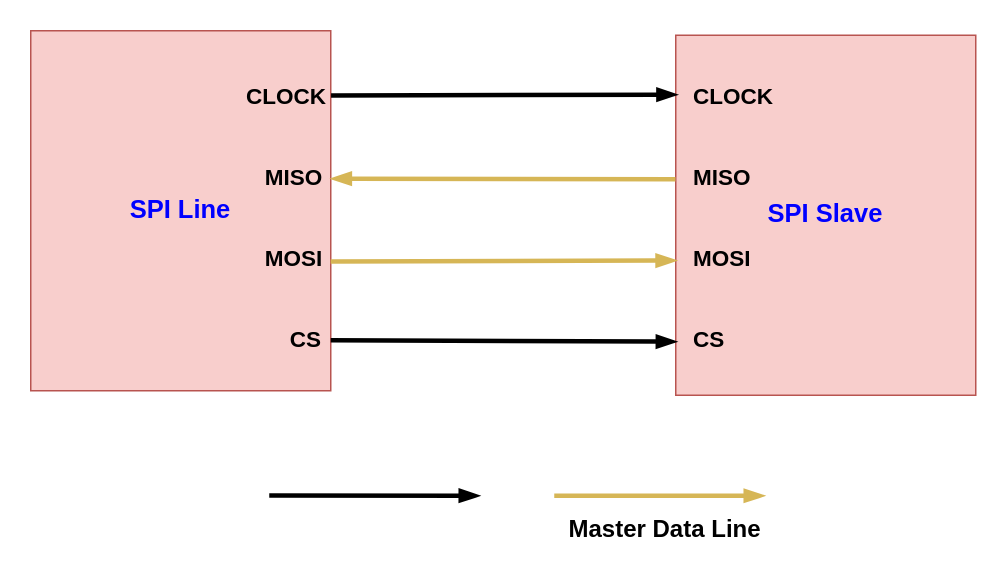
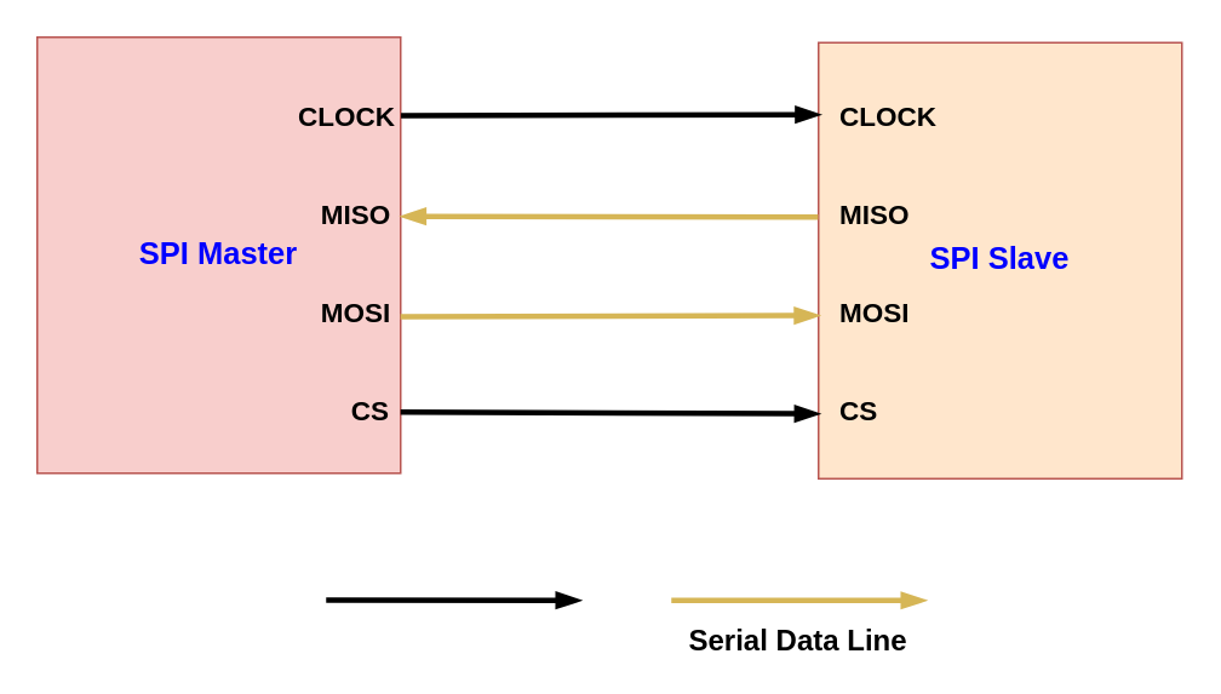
  <mxCell id="0" />
  <mxCell id="1" parent="0" />
- <mxCell id="2" value="&lt;font color=&quot;#0000ff&quot; size=&quot;1&quot;&gt;&lt;b style=&quot;font-size: 17px&quot;&gt;SPI Line&lt;/b&gt;&lt;/font&gt;" style="rounded=0;whiteSpace=wrap;html=1;fillColor=#f8cecc;strokeColor=#b85450;" vertex="1" parent="1"><mxGeometry x="20" y="20" width="200" height="240" as="geometry" /></mxCell>
- <mxCell id="3" value="&lt;font color=&quot;#0000ff&quot; style=&quot;font-size: 17px&quot;&gt;&lt;b&gt;SPI Slave&lt;/b&gt;&lt;/font&gt;" style="rounded=0;whiteSpace=wrap;html=1;fillColor=#f8cecc;strokeColor=#b85450;" vertex="1" parent="1"><mxGeometry x="450" y="23" width="200" height="240" as="geometry" /></mxCell>
+ <mxCell id="2" value="&lt;font color=&quot;#0000ff&quot; size=&quot;1&quot;&gt;&lt;b style=&quot;font-size: 17px&quot;&gt;SPI Master&lt;/b&gt;&lt;/font&gt;" style="rounded=0;whiteSpace=wrap;html=1;fillColor=#f8cecc;strokeColor=#b85450;" vertex="1" parent="1"><mxGeometry x="20" y="20" width="200" height="240" as="geometry" /></mxCell>
+ <mxCell id="3" value="&lt;font color=&quot;#0000ff&quot; style=&quot;font-size: 17px&quot;&gt;&lt;b&gt;SPI Slave&lt;/b&gt;&lt;/font&gt;" style="rounded=0;whiteSpace=wrap;html=1;fillColor=#ffe6cc;strokeColor=#b85450;" vertex="1" parent="1"><mxGeometry x="450" y="23" width="200" height="240" as="geometry" /></mxCell>
  <mxCell id="4" value="&lt;b style=&quot;font-size: 15px&quot;&gt;CLOCK&lt;br&gt;&lt;br&gt;&lt;br&gt;&amp;nbsp; &amp;nbsp;MISO&lt;br&gt;&lt;br&gt;&lt;br&gt;&amp;nbsp; &amp;nbsp;MOSI&lt;br&gt;&lt;br&gt;&lt;br&gt;&amp;nbsp; &amp;nbsp; &amp;nbsp; &amp;nbsp;CS&lt;/b&gt;&lt;br&gt;" style="text;html=1;resizable=0;points=[];autosize=1;align=left;verticalAlign=top;spacingTop=-4;" vertex="1" parent="1"><mxGeometry x="162" y="52" width="70" height="150" as="geometry" /></mxCell>
  <mxCell id="5" value="&lt;b style=&quot;font-size: 15px&quot;&gt;CLOCK&lt;br&gt;&lt;br&gt;&lt;br&gt;MISO&lt;br&gt;&lt;br&gt;&lt;br&gt;MOSI&lt;br&gt;&lt;br&gt;&lt;br&gt;CS&lt;/b&gt;&lt;br&gt;" style="text;html=1;resizable=0;points=[];autosize=1;align=left;verticalAlign=top;spacingTop=-4;" vertex="1" parent="1"><mxGeometry x="460" y="52" width="70" height="150" as="geometry" /></mxCell>
  <mxCell id="6" value="" style="endArrow=blockThin;html=1;entryX=0.004;entryY=0.165;entryDx=0;entryDy=0;entryPerimeter=0;exitX=1.001;exitY=0.18;exitDx=0;exitDy=0;exitPerimeter=0;rounded=0;strokeWidth=3;endFill=1;" edge="1" parent="1" source="2" target="3"><mxGeometry width="50" height="50" relative="1" as="geometry"><mxPoint x="280" y="77" as="sourcePoint" /><mxPoint x="330" y="27" as="targetPoint" /></mxGeometry></mxCell>
  <mxCell id="7" value="" style="endArrow=blockThin;html=1;exitX=-0.001;exitY=0.4;exitDx=0;exitDy=0;exitPerimeter=0;entryX=1.002;entryY=0.411;entryDx=0;entryDy=0;entryPerimeter=0;fillColor=#fff2cc;strokeColor=#d6b656;strokeWidth=3;rounded=0;endFill=1;" edge="1" parent="1" source="3" target="2"><mxGeometry width="50" height="50" relative="1" as="geometry"><mxPoint x="219.929" y="117.786" as="sourcePoint" /><mxPoint x="240" y="160" as="targetPoint" /></mxGeometry></mxCell>
  <mxCell id="8" value="" style="endArrow=blockThin;html=1;entryX=0.004;entryY=0.165;entryDx=0;entryDy=0;entryPerimeter=0;exitX=1.001;exitY=0.18;exitDx=0;exitDy=0;exitPerimeter=0;fillColor=#fff2cc;strokeColor=#d6b656;strokeWidth=3;rounded=0;endFill=1;" edge="1" parent="1"><mxGeometry width="50" height="50" relative="1" as="geometry"><mxPoint x="219.929" y="173.786" as="sourcePoint" /><mxPoint x="450.214" y="173.214" as="targetPoint" /></mxGeometry></mxCell>
  <mxCell id="9" value="" style="endArrow=blockThin;html=1;entryX=0.002;entryY=0.851;entryDx=0;entryDy=0;entryPerimeter=0;exitX=1;exitY=0.86;exitDx=0;exitDy=0;exitPerimeter=0;strokeWidth=3;endFill=1;" edge="1" parent="1" source="2" target="3"><mxGeometry width="50" height="50" relative="1" as="geometry"><mxPoint x="219.786" y="230.881" as="sourcePoint" /><mxPoint x="450.262" y="229.929" as="targetPoint" /></mxGeometry></mxCell>
  <mxCell id="10" value="" style="endArrow=blockThin;html=1;exitX=1.001;exitY=0.18;exitDx=0;exitDy=0;exitPerimeter=0;rounded=0;strokeWidth=3;endFill=1;" edge="1" parent="1"><mxGeometry width="50" height="50" relative="1" as="geometry"><mxPoint x="179" y="329.833" as="sourcePoint" /><mxPoint x="319" y="330" as="targetPoint" /></mxGeometry></mxCell>
  <mxCell id="11" value="" style="endArrow=blockThin;html=1;fillColor=#fff2cc;strokeColor=#d6b656;strokeWidth=3;rounded=0;endFill=1;" edge="1" parent="1"><mxGeometry width="50" height="50" relative="1" as="geometry"><mxPoint x="369" y="330" as="sourcePoint" /><mxPoint x="509" y="330" as="targetPoint" /></mxGeometry></mxCell>
- <mxCell id="12" value="&lt;b&gt;&lt;font style=&quot;font-size: 16px&quot;&gt;Master Data Line&lt;/font&gt;&lt;/b&gt;" style="text;html=1;resizable=0;points=[];autosize=1;align=left;verticalAlign=top;spacingTop=-4;" vertex="1" parent="1"><mxGeometry x="377" y="340" width="140" height="20" as="geometry" /></mxCell>
+ <mxCell id="12" value="&lt;b&gt;&lt;font style=&quot;font-size: 16px&quot;&gt;Serial Data Line&lt;/font&gt;&lt;/b&gt;" style="text;html=1;resizable=0;points=[];autosize=1;align=left;verticalAlign=top;spacingTop=-4;" vertex="1" parent="1"><mxGeometry x="377" y="340" width="140" height="20" as="geometry" /></mxCell>
